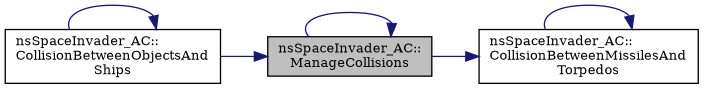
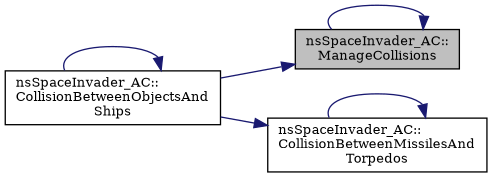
  digraph {
    fontname="DejaVu Serif"
    rankdir=LR
    node [color=black fillcolor=white fontname="DejaVu Serif" fontsize=10 shape=record style=filled]
    edge [color=midnightblue fontname="DejaVu Serif" fontsize=10 labelfontname=Helvetica labelfontsize=10 style=solid]
    n1 [fillcolor=grey75 fontcolor=black height=0.2 label="nsSpaceInvader_AC::\lManageCollisions" width=0.4]
    n2 [height=0.2 label="nsSpaceInvader_AC::\lCollisionBetweenMissilesAnd\lTorpedos" width=0.4]
    n3 [height=0.2 label="nsSpaceInvader_AC::\lCollisionBetweenObjectsAnd\lShips" width=0.4]
    n1 -> n1
-   n1 -> n2
+   n3 -> n2
    n2 -> n2
    n3 -> n1
    n3 -> n3
  }
